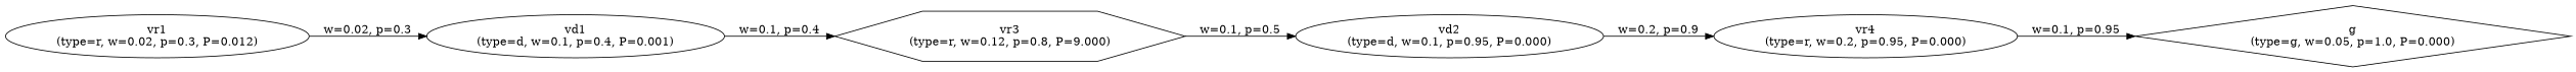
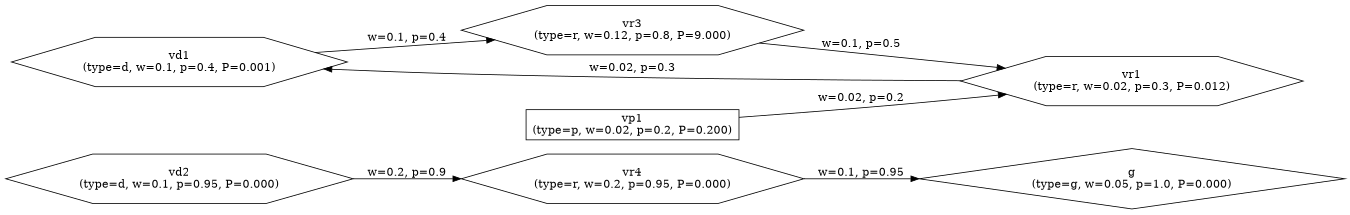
  digraph {
    rankdir=LR
    node [shape=hexagon]
    n1 [label="g\n(type=g, w=0.05, p=1.0, P=0.000)" shape=diamond]
-   n2 [label="vd1\n(type=d, w=0.1, p=0.4, P=0.001)" shape=ellipse]
+   n2 [label="vd1\n(type=d, w=0.1, p=0.4, P=0.001)"]
    n3 [label="vr3\n(type=r, w=0.12, p=0.8, P=9.000)"]
-   n4 [label="vd2\n(type=d, w=0.1, p=0.95, P=0.000)" shape=ellipse]
-   n5 [label="vr4\n(type=r, w=0.2, p=0.95, P=0.000)" shape=ellipse]
-   n7 [label="vr1\n(type=r, w=0.02, p=0.3, P=0.012)" shape=ellipse]
+   n4 [label="vd2\n(type=d, w=0.1, p=0.95, P=0.000)"]
+   n5 [label="vr4\n(type=r, w=0.2, p=0.95, P=0.000)"]
+   n6 [label="vp1\n(type=p, w=0.02, p=0.2, P=0.200)" shape=box]
+   n7 [label="vr1\n(type=r, w=0.02, p=0.3, P=0.012)"]
    n2 -> n3 [label="w=0.1, p=0.4"]
-   n3 -> n4 [label="w=0.1, p=0.5"]
+   n3 -> n7 [label="w=0.1, p=0.5"]
    n4 -> n5 [label="w=0.2, p=0.9"]
    n5 -> n1 [label="w=0.1, p=0.95"]
+   n6 -> n7 [label="w=0.02, p=0.2"]
    n7 -> n2 [label="w=0.02, p=0.3"]
  }
